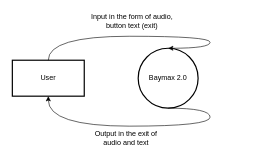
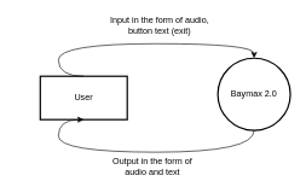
  <mxCell id="0" />
  <mxCell id="1" parent="0" />
- <mxCell id="2" value="Baymax 2.0" style="strokeWidth=2;html=1;shape=mxgraph.flowchart.start_2;whiteSpace=wrap;" vertex="1" parent="1"><mxGeometry x="230" y="80" width="100" height="100" as="geometry" /></mxCell>
- <mxCell id="3" value="User" style="rounded=0;whiteSpace=wrap;html=1;strokeWidth=2;" vertex="1" parent="1"><mxGeometry x="20" y="100" width="120" height="60" as="geometry" /></mxCell>
+ <mxCell id="2" value="Baymax 2.0" style="strokeWidth=2;html=1;shape=mxgraph.flowchart.start_2;whiteSpace=wrap;" vertex="1" parent="1"><mxGeometry x="300" y="80" width="100" height="100" as="geometry" /></mxCell>
+ <mxCell id="3" value="User" style="rounded=0;whiteSpace=wrap;html=1;strokeWidth=2;" vertex="1" parent="1"><mxGeometry x="55" y="105" width="120" height="60" as="geometry" /></mxCell>
  <mxCell id="4" value="" style="endArrow=classic;html=1;rounded=0;exitX=0.5;exitY=0;exitDx=0;exitDy=0;entryX=0.5;entryY=0;entryDx=0;entryDy=0;entryPerimeter=0;edgeStyle=orthogonalEdgeStyle;curved=1;" edge="1" parent="1" source="3" target="2"><mxGeometry width="50" height="50" relative="1" as="geometry"><mxPoint x="120" y="50" as="sourcePoint" /><mxPoint x="170" y="0" as="targetPoint" /><Array as="points"><mxPoint x="80" y="60" /><mxPoint x="350" y="60" /></Array></mxGeometry></mxCell>
  <mxCell id="5" value="" style="endArrow=classic;html=1;rounded=0;exitX=0.5;exitY=1;exitDx=0;exitDy=0;exitPerimeter=0;entryX=0.5;entryY=1;entryDx=0;entryDy=0;edgeStyle=orthogonalEdgeStyle;curved=1;" edge="1" parent="1" source="2" target="3"><mxGeometry width="50" height="50" relative="1" as="geometry"><mxPoint x="420" y="270" as="sourcePoint" /><mxPoint x="470" y="220" as="targetPoint" /><Array as="points"><mxPoint x="350" y="210" /><mxPoint x="80" y="210" /></Array></mxGeometry></mxCell>
  <mxCell id="6" value="Input in the form of audio, button text (exit)" style="text;html=1;align=center;verticalAlign=middle;whiteSpace=wrap;rounded=0;" vertex="1" parent="1"><mxGeometry x="140" y="20" width="160" height="30" as="geometry" /></mxCell>
- <mxCell id="7" value="Output in the exit of audio and text" style="text;html=1;align=center;verticalAlign=middle;whiteSpace=wrap;rounded=0;" vertex="1" parent="1"><mxGeometry x="150" y="215" width="120" height="30" as="geometry" /></mxCell>
+ <mxCell id="7" value="Output in the form of audio and text" style="text;html=1;align=center;verticalAlign=middle;whiteSpace=wrap;rounded=0;" vertex="1" parent="1"><mxGeometry x="150" y="215" width="120" height="30" as="geometry" /></mxCell>
